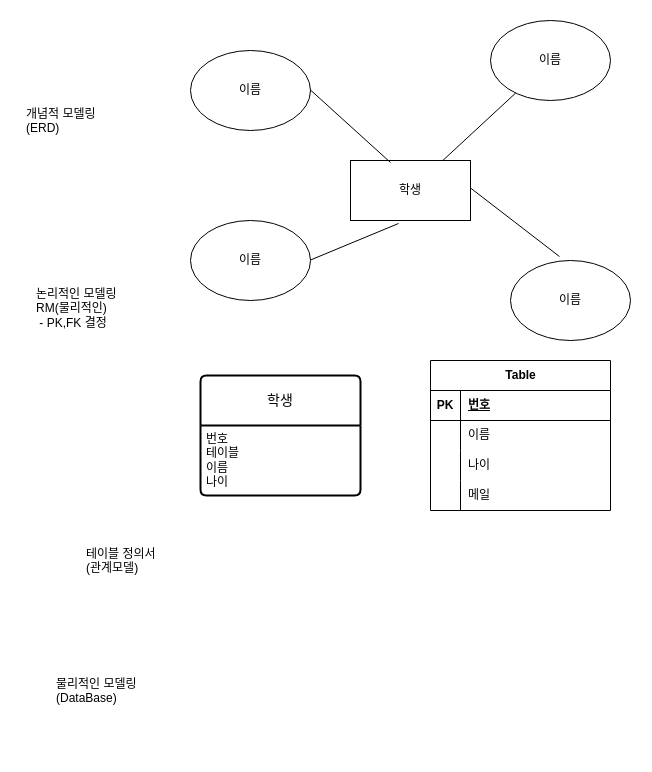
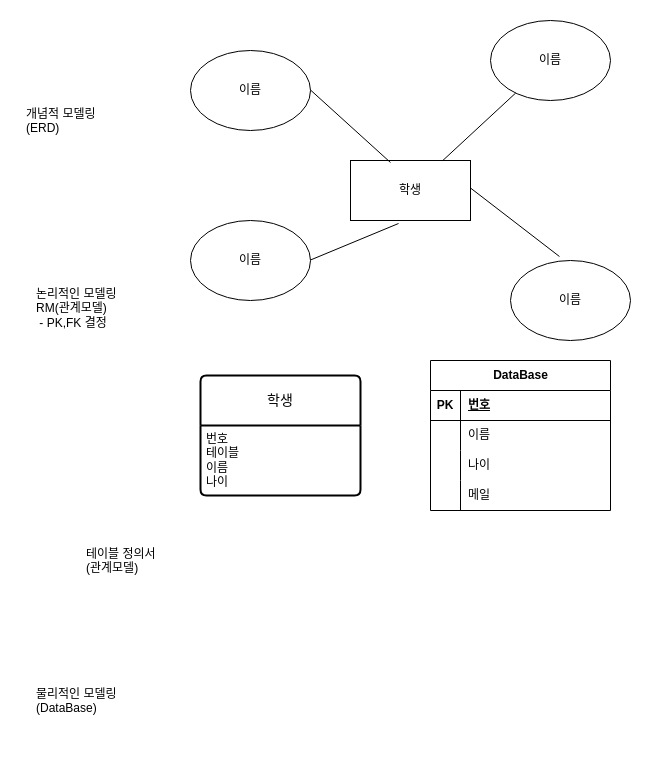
  <mxCell id="0" />
  <mxCell id="1" parent="0" />
  <mxCell id="2" value="학생" style="rounded=0;whiteSpace=wrap;html=1;" vertex="1" parent="1"><mxGeometry x="350" y="160" width="120" height="60" as="geometry" /></mxCell>
  <mxCell id="3" value="이름" style="ellipse;whiteSpace=wrap;html=1;" vertex="1" parent="1"><mxGeometry x="190" y="50" width="120" height="80" as="geometry" /></mxCell>
  <mxCell id="4" value="" style="endArrow=none;html=1;rounded=0;entryX=0.333;entryY=0.033;entryDx=0;entryDy=0;entryPerimeter=0;" edge="1" parent="1" target="2"><mxGeometry relative="1" as="geometry"><mxPoint x="310" y="89.5" as="sourcePoint" /><mxPoint x="470" y="89.5" as="targetPoint" /></mxGeometry></mxCell>
  <mxCell id="5" value="" style="endArrow=none;html=1;rounded=0;entryX=0.4;entryY=1.05;entryDx=0;entryDy=0;entryPerimeter=0;" edge="1" parent="1" target="2"><mxGeometry relative="1" as="geometry"><mxPoint x="310" y="259.5" as="sourcePoint" /><mxPoint x="390" y="332" as="targetPoint" /></mxGeometry></mxCell>
  <mxCell id="6" value="이름" style="ellipse;whiteSpace=wrap;html=1;" vertex="1" parent="1"><mxGeometry x="190" y="220" width="120" height="80" as="geometry" /></mxCell>
  <mxCell id="7" value="이름" style="ellipse;whiteSpace=wrap;html=1;" vertex="1" parent="1"><mxGeometry x="490" y="20" width="120" height="80" as="geometry" /></mxCell>
  <mxCell id="8" value="" style="endArrow=none;html=1;rounded=0;" edge="1" parent="1" source="7" target="2"><mxGeometry relative="1" as="geometry"><mxPoint x="450" y="87.5" as="sourcePoint" /><mxPoint x="530" y="160" as="targetPoint" /></mxGeometry></mxCell>
  <mxCell id="9" value="이름" style="ellipse;whiteSpace=wrap;html=1;" vertex="1" parent="1"><mxGeometry x="510" y="260" width="120" height="80" as="geometry" /></mxCell>
  <mxCell id="10" value="" style="endArrow=none;html=1;rounded=0;entryX=0.408;entryY=-0.05;entryDx=0;entryDy=0;entryPerimeter=0;" edge="1" parent="1" target="9"><mxGeometry relative="1" as="geometry"><mxPoint x="470" y="187.5" as="sourcePoint" /><mxPoint x="550" y="260" as="targetPoint" /></mxGeometry></mxCell>
- <mxCell id="11" value="Table" style="shape=table;startSize=30;container=1;collapsible=1;childLayout=tableLayout;fixedRows=1;rowLines=0;fontStyle=1;align=center;resizeLast=1;html=1;" vertex="1" parent="1"><mxGeometry x="430" y="360" width="180" height="150" as="geometry" /></mxCell>
+ <mxCell id="11" value="DataBase" style="shape=table;startSize=30;container=1;collapsible=1;childLayout=tableLayout;fixedRows=1;rowLines=0;fontStyle=1;align=center;resizeLast=1;html=1;" vertex="1" parent="1"><mxGeometry x="430" y="360" width="180" height="150" as="geometry" /></mxCell>
  <mxCell id="12" value="" style="shape=tableRow;horizontal=0;startSize=0;swimlaneHead=0;swimlaneBody=0;fillColor=none;collapsible=0;dropTarget=0;points=[[0,0.5],[1,0.5]];portConstraint=eastwest;top=0;left=0;right=0;bottom=1;" vertex="1" parent="11"><mxGeometry y="30" width="180" height="30" as="geometry" /></mxCell>
  <mxCell id="13" value="PK" style="shape=partialRectangle;connectable=0;fillColor=none;top=0;left=0;bottom=0;right=0;fontStyle=1;overflow=hidden;whiteSpace=wrap;html=1;" vertex="1" parent="12"><mxGeometry width="30" height="30" as="geometry"><mxRectangle width="30" height="30" as="alternateBounds" /></mxGeometry></mxCell>
  <mxCell id="14" value="번호" style="shape=partialRectangle;connectable=0;fillColor=none;top=0;left=0;bottom=0;right=0;align=left;spacingLeft=6;fontStyle=5;overflow=hidden;whiteSpace=wrap;html=1;" vertex="1" parent="12"><mxGeometry x="30" width="150" height="30" as="geometry"><mxRectangle width="150" height="30" as="alternateBounds" /></mxGeometry></mxCell>
  <mxCell id="15" value="" style="shape=tableRow;horizontal=0;startSize=0;swimlaneHead=0;swimlaneBody=0;fillColor=none;collapsible=0;dropTarget=0;points=[[0,0.5],[1,0.5]];portConstraint=eastwest;top=0;left=0;right=0;bottom=0;" vertex="1" parent="11"><mxGeometry y="60" width="180" height="30" as="geometry" /></mxCell>
  <mxCell id="16" value="" style="shape=partialRectangle;connectable=0;fillColor=none;top=0;left=0;bottom=0;right=0;editable=1;overflow=hidden;whiteSpace=wrap;html=1;" vertex="1" parent="15"><mxGeometry width="30" height="30" as="geometry"><mxRectangle width="30" height="30" as="alternateBounds" /></mxGeometry></mxCell>
  <mxCell id="17" value="이름" style="shape=partialRectangle;connectable=0;fillColor=none;top=0;left=0;bottom=0;right=0;align=left;spacingLeft=6;overflow=hidden;whiteSpace=wrap;html=1;" vertex="1" parent="15"><mxGeometry x="30" width="150" height="30" as="geometry"><mxRectangle width="150" height="30" as="alternateBounds" /></mxGeometry></mxCell>
  <mxCell id="18" value="" style="shape=tableRow;horizontal=0;startSize=0;swimlaneHead=0;swimlaneBody=0;fillColor=none;collapsible=0;dropTarget=0;points=[[0,0.5],[1,0.5]];portConstraint=eastwest;top=0;left=0;right=0;bottom=0;" vertex="1" parent="11"><mxGeometry y="90" width="180" height="30" as="geometry" /></mxCell>
  <mxCell id="19" value="" style="shape=partialRectangle;connectable=0;fillColor=none;top=0;left=0;bottom=0;right=0;editable=1;overflow=hidden;whiteSpace=wrap;html=1;" vertex="1" parent="18"><mxGeometry width="30" height="30" as="geometry"><mxRectangle width="30" height="30" as="alternateBounds" /></mxGeometry></mxCell>
  <mxCell id="20" value="나이" style="shape=partialRectangle;connectable=0;fillColor=none;top=0;left=0;bottom=0;right=0;align=left;spacingLeft=6;overflow=hidden;whiteSpace=wrap;html=1;" vertex="1" parent="18"><mxGeometry x="30" width="150" height="30" as="geometry"><mxRectangle width="150" height="30" as="alternateBounds" /></mxGeometry></mxCell>
  <mxCell id="21" value="" style="shape=tableRow;horizontal=0;startSize=0;swimlaneHead=0;swimlaneBody=0;fillColor=none;collapsible=0;dropTarget=0;points=[[0,0.5],[1,0.5]];portConstraint=eastwest;top=0;left=0;right=0;bottom=0;" vertex="1" parent="11"><mxGeometry y="120" width="180" height="30" as="geometry" /></mxCell>
  <mxCell id="22" value="" style="shape=partialRectangle;connectable=0;fillColor=none;top=0;left=0;bottom=0;right=0;editable=1;overflow=hidden;whiteSpace=wrap;html=1;" vertex="1" parent="21"><mxGeometry width="30" height="30" as="geometry"><mxRectangle width="30" height="30" as="alternateBounds" /></mxGeometry></mxCell>
  <mxCell id="23" value="메일" style="shape=partialRectangle;connectable=0;fillColor=none;top=0;left=0;bottom=0;right=0;align=left;spacingLeft=6;overflow=hidden;whiteSpace=wrap;html=1;" vertex="1" parent="21"><mxGeometry x="30" width="150" height="30" as="geometry"><mxRectangle width="150" height="30" as="alternateBounds" /></mxGeometry></mxCell>
  <mxCell id="24" value="학생" style="swimlane;childLayout=stackLayout;horizontal=1;startSize=50;horizontalStack=0;rounded=1;fontSize=14;fontStyle=0;strokeWidth=2;resizeParent=0;resizeLast=1;shadow=0;dashed=0;align=center;arcSize=4;whiteSpace=wrap;html=1;" vertex="1" parent="1"><mxGeometry x="200" y="375" width="160" height="120" as="geometry" /></mxCell>
  <mxCell id="25" value="번호&lt;br&gt;테이블&lt;br&gt;이름&lt;br&gt;나이&lt;br&gt;" style="align=left;strokeColor=none;fillColor=none;spacingLeft=4;fontSize=12;verticalAlign=top;resizable=0;rotatable=0;part=1;html=1;" vertex="1" parent="24"><mxGeometry y="50" width="160" height="70" as="geometry" /></mxCell>
  <mxCell id="26" value="테이블 정의서&lt;br&gt;(관계모델)" style="text;strokeColor=none;fillColor=none;spacingLeft=4;spacingRight=4;overflow=hidden;rotatable=0;points=[[0,0.5],[1,0.5]];portConstraint=eastwest;fontSize=12;whiteSpace=wrap;html=1;" vertex="1" parent="1"><mxGeometry x="80" y="540" width="190" height="80" as="geometry" /></mxCell>
- <mxCell id="27" value="논리적인 모델링&lt;br&gt;RM(물리적인)&lt;br&gt;&amp;nbsp;- PK,FK 결정" style="text;strokeColor=none;fillColor=none;spacingLeft=4;spacingRight=4;overflow=hidden;rotatable=0;points=[[0,0.5],[1,0.5]];portConstraint=eastwest;fontSize=12;whiteSpace=wrap;html=1;" vertex="1" parent="1"><mxGeometry x="30" y="280" width="190" height="80" as="geometry" /></mxCell>
+ <mxCell id="27" value="논리적인 모델링&lt;br&gt;RM(관계모델)&lt;br&gt;&amp;nbsp;- PK,FK 결정" style="text;strokeColor=none;fillColor=none;spacingLeft=4;spacingRight=4;overflow=hidden;rotatable=0;points=[[0,0.5],[1,0.5]];portConstraint=eastwest;fontSize=12;whiteSpace=wrap;html=1;" vertex="1" parent="1"><mxGeometry x="30" y="280" width="190" height="80" as="geometry" /></mxCell>
  <mxCell id="28" value="개념적 모델링&lt;br&gt;(ERD)" style="text;strokeColor=none;fillColor=none;spacingLeft=4;spacingRight=4;overflow=hidden;rotatable=0;points=[[0,0.5],[1,0.5]];portConstraint=eastwest;fontSize=12;whiteSpace=wrap;html=1;" vertex="1" parent="1"><mxGeometry x="20" y="100" width="190" height="80" as="geometry" /></mxCell>
- <mxCell id="29" value="물리적인 모델링&lt;br&gt;(DataBase)" style="text;strokeColor=none;fillColor=none;spacingLeft=4;spacingRight=4;overflow=hidden;rotatable=0;points=[[0,0.5],[1,0.5]];portConstraint=eastwest;fontSize=12;whiteSpace=wrap;html=1;" vertex="1" parent="1"><mxGeometry x="50" y="670" width="190" height="80" as="geometry" /></mxCell>
+ <mxCell id="29" value="물리적인 모델링&lt;br&gt;(DataBase)" style="text;strokeColor=none;fillColor=none;spacingLeft=4;spacingRight=4;overflow=hidden;rotatable=0;points=[[0,0.5],[1,0.5]];portConstraint=eastwest;fontSize=12;whiteSpace=wrap;html=1;" vertex="1" parent="1"><mxGeometry x="30" y="680" width="190" height="80" as="geometry" /></mxCell>
